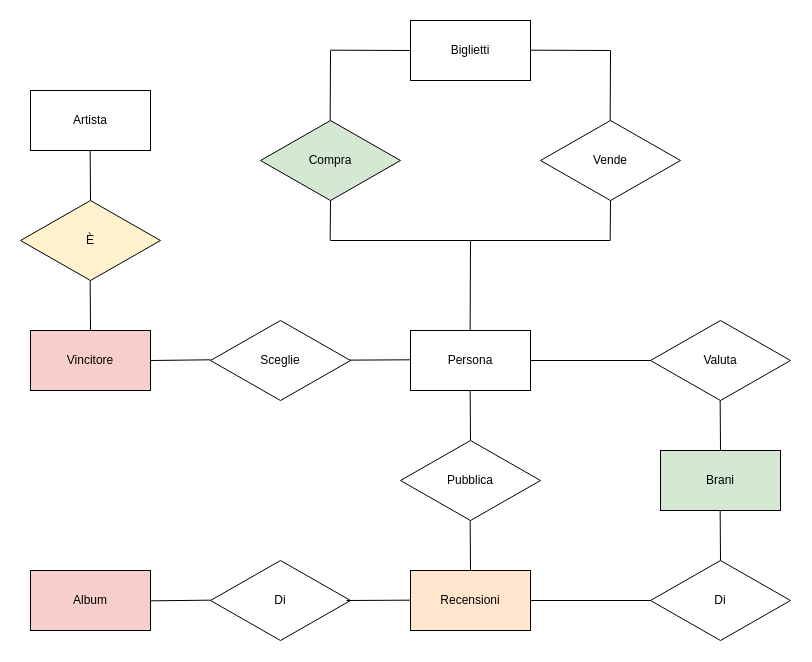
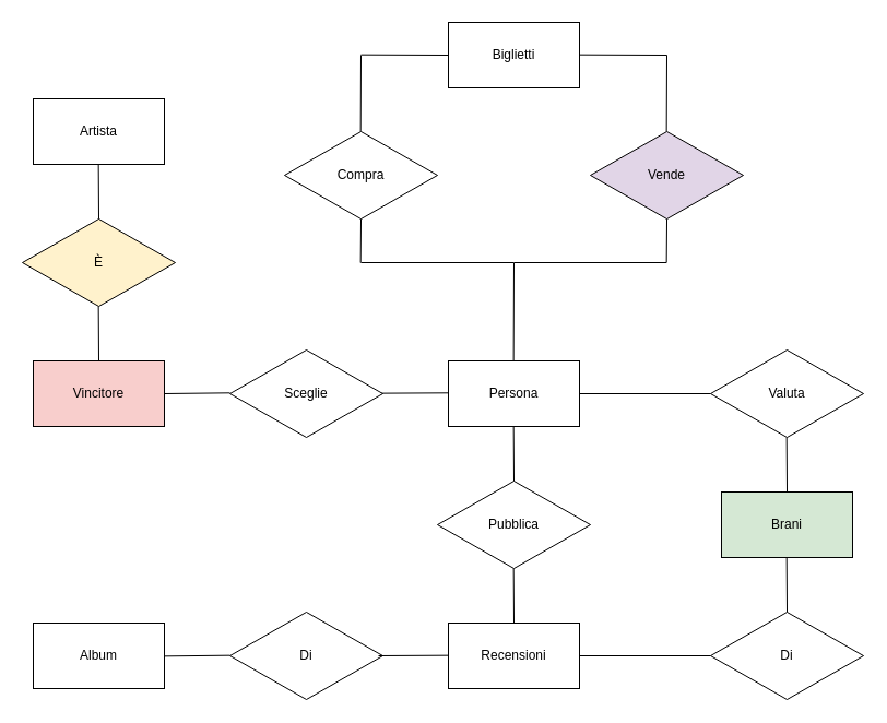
  <mxCell id="0" />
  <mxCell id="1" parent="0" />
  <mxCell id="2" value="Persona" style="rounded=0;whiteSpace=wrap;html=1;" parent="1" vertex="1"><mxGeometry x="410" y="330" width="120" height="60" as="geometry" /></mxCell>
- <mxCell id="3" value="Compra" style="rhombus;whiteSpace=wrap;html=1;fillColor=#d5e8d4;" parent="1" vertex="1"><mxGeometry x="260" y="120" width="140" height="80" as="geometry" /></mxCell>
+ <mxCell id="3" value="Compra" style="rhombus;whiteSpace=wrap;html=1;" parent="1" vertex="1"><mxGeometry x="260" y="120" width="140" height="80" as="geometry" /></mxCell>
  <mxCell id="4" value="Biglietti" style="rounded=0;whiteSpace=wrap;html=1;" parent="1" vertex="1"><mxGeometry x="410" y="20" width="120" height="60" as="geometry" /></mxCell>
- <mxCell id="5" value="Vende" style="rhombus;whiteSpace=wrap;html=1;" parent="1" vertex="1"><mxGeometry x="540" y="120" width="140" height="80" as="geometry" /></mxCell>
+ <mxCell id="5" value="Vende" style="rhombus;whiteSpace=wrap;html=1;fillColor=#e1d5e7;" parent="1" vertex="1"><mxGeometry x="540" y="120" width="140" height="80" as="geometry" /></mxCell>
  <mxCell id="6" value="Pubblica" style="rhombus;whiteSpace=wrap;html=1;" parent="1" vertex="1"><mxGeometry x="400" y="440" width="140" height="80" as="geometry" /></mxCell>
- <mxCell id="7" value="Recensioni" style="rounded=0;whiteSpace=wrap;html=1;fillColor=#ffe6cc;" parent="1" vertex="1"><mxGeometry x="410" y="570" width="120" height="60" as="geometry" /></mxCell>
+ <mxCell id="7" value="Recensioni" style="rounded=0;whiteSpace=wrap;html=1;" parent="1" vertex="1"><mxGeometry x="410" y="570" width="120" height="60" as="geometry" /></mxCell>
  <mxCell id="8" value="Valuta" style="rhombus;whiteSpace=wrap;html=1;" parent="1" vertex="1"><mxGeometry x="650" y="320" width="140" height="80" as="geometry" /></mxCell>
  <mxCell id="9" value="" style="endArrow=none;html=1;rounded=0;exitX=0.5;exitY=0;exitDx=0;exitDy=0;" parent="1" edge="1"><mxGeometry width="50" height="50" relative="1" as="geometry"><mxPoint x="469.64" y="330" as="sourcePoint" /><mxPoint x="470" y="240" as="targetPoint" /></mxGeometry></mxCell>
  <mxCell id="10" value="Brani" style="rounded=0;whiteSpace=wrap;html=1;fillColor=#d5e8d4;" parent="1" vertex="1"><mxGeometry x="660" y="450" width="120" height="60" as="geometry" /></mxCell>
  <mxCell id="11" value="Di" style="rhombus;whiteSpace=wrap;html=1;" parent="1" vertex="1"><mxGeometry x="650" y="560" width="140" height="80" as="geometry" /></mxCell>
  <mxCell id="12" value="" style="endArrow=none;html=1;rounded=0;entryX=0;entryY=0.5;entryDx=0;entryDy=0;exitX=1;exitY=0.5;exitDx=0;exitDy=0;" parent="1" edge="1"><mxGeometry width="50" height="50" relative="1" as="geometry"><mxPoint x="346" y="359.65" as="sourcePoint" /><mxPoint x="410" y="359.31" as="targetPoint" /></mxGeometry></mxCell>
- <mxCell id="13" value="Album" style="rounded=0;whiteSpace=wrap;html=1;fillColor=#f8cecc;" parent="1" vertex="1"><mxGeometry x="30" y="570" width="120" height="60" as="geometry" /></mxCell>
+ <mxCell id="13" value="Album" style="rounded=0;whiteSpace=wrap;html=1;" parent="1" vertex="1"><mxGeometry x="30" y="570" width="120" height="60" as="geometry" /></mxCell>
  <mxCell id="14" value="&lt;div&gt;Vincitore&lt;/div&gt;" style="rounded=0;whiteSpace=wrap;html=1;fillColor=#f8cecc;" parent="1" vertex="1"><mxGeometry x="30" y="330" width="120" height="60" as="geometry" /></mxCell>
  <mxCell id="15" value="Sceglie" style="rhombus;whiteSpace=wrap;html=1;" parent="1" vertex="1"><mxGeometry x="210" y="320" width="140" height="80" as="geometry" /></mxCell>
  <mxCell id="16" value="" style="endArrow=none;html=1;rounded=0;entryX=0;entryY=0.5;entryDx=0;entryDy=0;exitX=1;exitY=0.5;exitDx=0;exitDy=0;" parent="1" source="14" edge="1"><mxGeometry width="50" height="50" relative="1" as="geometry"><mxPoint x="146" y="359.65" as="sourcePoint" /><mxPoint x="210" y="359.31" as="targetPoint" /></mxGeometry></mxCell>
  <mxCell id="17" value="" style="endArrow=none;html=1;rounded=0;exitX=0.5;exitY=0;exitDx=0;exitDy=0;" parent="1" edge="1"><mxGeometry width="50" height="50" relative="1" as="geometry"><mxPoint x="469.64" y="240" as="sourcePoint" /><mxPoint x="330" y="240" as="targetPoint" /></mxGeometry></mxCell>
  <mxCell id="18" value="" style="endArrow=none;html=1;rounded=0;exitX=0.5;exitY=0;exitDx=0;exitDy=0;" parent="1" edge="1"><mxGeometry width="50" height="50" relative="1" as="geometry"><mxPoint x="329.66" y="240" as="sourcePoint" /><mxPoint x="330.02" y="200" as="targetPoint" /></mxGeometry></mxCell>
  <mxCell id="19" value="" style="endArrow=none;html=1;rounded=0;exitX=0.5;exitY=0;exitDx=0;exitDy=0;" parent="1" edge="1"><mxGeometry width="50" height="50" relative="1" as="geometry"><mxPoint x="609.64" y="240" as="sourcePoint" /><mxPoint x="470" y="240" as="targetPoint" /></mxGeometry></mxCell>
  <mxCell id="20" value="" style="endArrow=none;html=1;rounded=0;exitX=0.5;exitY=0;exitDx=0;exitDy=0;" parent="1" edge="1"><mxGeometry width="50" height="50" relative="1" as="geometry"><mxPoint x="609.66" y="240" as="sourcePoint" /><mxPoint x="610.02" y="200" as="targetPoint" /></mxGeometry></mxCell>
  <mxCell id="21" value="" style="endArrow=none;html=1;rounded=0;exitX=0.5;exitY=0;exitDx=0;exitDy=0;" parent="1" edge="1"><mxGeometry width="50" height="50" relative="1" as="geometry"><mxPoint x="329.66" y="120" as="sourcePoint" /><mxPoint x="330" y="50" as="targetPoint" /></mxGeometry></mxCell>
  <mxCell id="22" value="" style="endArrow=none;html=1;rounded=0;" parent="1" edge="1"><mxGeometry width="50" height="50" relative="1" as="geometry"><mxPoint x="410" y="50" as="sourcePoint" /><mxPoint x="330" y="49.66" as="targetPoint" /></mxGeometry></mxCell>
  <mxCell id="23" value="" style="endArrow=none;html=1;rounded=0;exitX=0.5;exitY=0;exitDx=0;exitDy=0;" parent="1" edge="1"><mxGeometry width="50" height="50" relative="1" as="geometry"><mxPoint x="609.66" y="120" as="sourcePoint" /><mxPoint x="610" y="50" as="targetPoint" /></mxGeometry></mxCell>
  <mxCell id="24" value="" style="endArrow=none;html=1;rounded=0;" parent="1" edge="1"><mxGeometry width="50" height="50" relative="1" as="geometry"><mxPoint x="610" y="50" as="sourcePoint" /><mxPoint x="530" y="49.66" as="targetPoint" /></mxGeometry></mxCell>
  <mxCell id="25" value="" style="endArrow=none;html=1;rounded=0;entryX=0;entryY=0.5;entryDx=0;entryDy=0;exitX=1;exitY=0.5;exitDx=0;exitDy=0;" parent="1" target="8" edge="1"><mxGeometry width="50" height="50" relative="1" as="geometry"><mxPoint x="530" y="360" as="sourcePoint" /><mxPoint x="594" y="359.66" as="targetPoint" /></mxGeometry></mxCell>
  <mxCell id="26" value="" style="endArrow=none;html=1;rounded=0;exitX=1;exitY=0.5;exitDx=0;exitDy=0;entryX=0.5;entryY=0;entryDx=0;entryDy=0;" parent="1" target="10" edge="1"><mxGeometry width="50" height="50" relative="1" as="geometry"><mxPoint x="719.66" y="400" as="sourcePoint" /><mxPoint x="719.66" y="459.66" as="targetPoint" /></mxGeometry></mxCell>
  <mxCell id="27" value="" style="endArrow=none;html=1;rounded=0;exitX=1;exitY=0.5;exitDx=0;exitDy=0;" parent="1" edge="1"><mxGeometry width="50" height="50" relative="1" as="geometry"><mxPoint x="469.66" y="390" as="sourcePoint" /><mxPoint x="470" y="440" as="targetPoint" /></mxGeometry></mxCell>
  <mxCell id="28" value="" style="endArrow=none;html=1;rounded=0;exitX=1;exitY=0.5;exitDx=0;exitDy=0;" parent="1" edge="1"><mxGeometry width="50" height="50" relative="1" as="geometry"><mxPoint x="469.66" y="520" as="sourcePoint" /><mxPoint x="470" y="570" as="targetPoint" /></mxGeometry></mxCell>
  <mxCell id="29" value="" style="endArrow=none;html=1;rounded=0;exitX=1;exitY=0.5;exitDx=0;exitDy=0;entryX=0.5;entryY=0;entryDx=0;entryDy=0;" parent="1" edge="1"><mxGeometry width="50" height="50" relative="1" as="geometry"><mxPoint x="719.66" y="510" as="sourcePoint" /><mxPoint x="720" y="560" as="targetPoint" /></mxGeometry></mxCell>
  <mxCell id="30" value="Di" style="rhombus;whiteSpace=wrap;html=1;" parent="1" vertex="1"><mxGeometry x="210" y="560" width="140" height="80" as="geometry" /></mxCell>
  <mxCell id="31" value="" style="endArrow=none;html=1;rounded=0;exitX=0;exitY=0.5;exitDx=0;exitDy=0;entryX=1;entryY=0.5;entryDx=0;entryDy=0;" parent="1" source="11" target="7" edge="1"><mxGeometry width="50" height="50" relative="1" as="geometry"><mxPoint x="630" y="590" as="sourcePoint" /><mxPoint x="630.34" y="640" as="targetPoint" /></mxGeometry></mxCell>
  <mxCell id="32" value="" style="endArrow=none;html=1;rounded=0;entryX=0;entryY=0.5;entryDx=0;entryDy=0;exitX=1;exitY=0.5;exitDx=0;exitDy=0;" parent="1" edge="1"><mxGeometry width="50" height="50" relative="1" as="geometry"><mxPoint x="346" y="600" as="sourcePoint" /><mxPoint x="410" y="599.66" as="targetPoint" /></mxGeometry></mxCell>
  <mxCell id="33" value="" style="endArrow=none;html=1;rounded=0;entryX=0;entryY=0.5;entryDx=0;entryDy=0;exitX=1;exitY=0.5;exitDx=0;exitDy=0;" parent="1" edge="1"><mxGeometry width="50" height="50" relative="1" as="geometry"><mxPoint x="150" y="600.35" as="sourcePoint" /><mxPoint x="210" y="599.66" as="targetPoint" /></mxGeometry></mxCell>
  <mxCell id="34" value="È" style="rhombus;whiteSpace=wrap;html=1;fillColor=#fff2cc;" vertex="1" parent="1"><mxGeometry x="20" y="200" width="140" height="80" as="geometry" /></mxCell>
  <mxCell id="35" value="" style="endArrow=none;html=1;rounded=0;exitX=1;exitY=0.5;exitDx=0;exitDy=0;" edge="1" parent="1"><mxGeometry width="50" height="50" relative="1" as="geometry"><mxPoint x="89.66" y="280" as="sourcePoint" /><mxPoint x="90" y="330" as="targetPoint" /></mxGeometry></mxCell>
  <mxCell id="36" value="" style="endArrow=none;html=1;rounded=0;exitX=1;exitY=0.5;exitDx=0;exitDy=0;" edge="1" parent="1"><mxGeometry width="50" height="50" relative="1" as="geometry"><mxPoint x="89.66" y="150" as="sourcePoint" /><mxPoint x="90" y="200" as="targetPoint" /></mxGeometry></mxCell>
  <mxCell id="37" value="Artista" style="rounded=0;whiteSpace=wrap;html=1;" vertex="1" parent="1"><mxGeometry x="30" y="90" width="120" height="60" as="geometry" /></mxCell>
